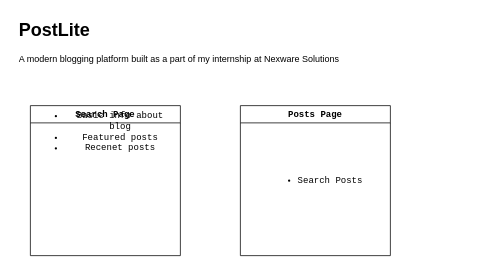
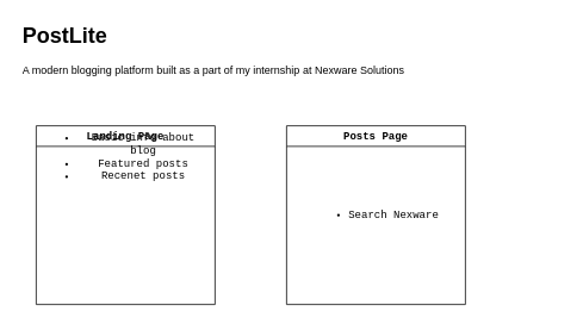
  <mxCell id="0" />
  <mxCell id="1" parent="0" />
  <mxCell id="2" value="&lt;h1&gt;PostLite&lt;/h1&gt;&lt;p&gt;A modern blogging platform built as a part of my internship at Nexware Solutions&lt;/p&gt;" style="text;html=1;strokeColor=none;fillColor=none;spacing=5;spacingTop=-20;whiteSpace=wrap;overflow=hidden;rounded=0;" vertex="1" parent="1"><mxGeometry x="20" y="20" width="610" height="80" as="geometry" /></mxCell>
- <mxCell id="3" value="Search Page" style="swimlane;whiteSpace=wrap;html=1;fontFamily=Courier New;" vertex="1" parent="1"><mxGeometry x="40" y="140" width="200" height="200" as="geometry" /></mxCell>
+ <mxCell id="3" value="Landing Page" style="swimlane;whiteSpace=wrap;html=1;fontFamily=Courier New;" vertex="1" parent="1"><mxGeometry x="40" y="140" width="200" height="200" as="geometry" /></mxCell>
  <mxCell id="4" value="&lt;ul&gt;&lt;li&gt;Basic info about blog&lt;/li&gt;&lt;li&gt;Featured posts&lt;/li&gt;&lt;li&gt;Recenet posts&lt;/li&gt;&lt;/ul&gt;" style="text;html=1;strokeColor=none;fillColor=none;align=center;verticalAlign=middle;whiteSpace=wrap;rounded=0;fontFamily=Courier New;" vertex="1" parent="3"><mxGeometry x="5" y="20" width="190" height="30" as="geometry" /></mxCell>
  <mxCell id="5" value="Posts Page" style="swimlane;whiteSpace=wrap;html=1;fontFamily=Courier New;" vertex="1" parent="1"><mxGeometry x="320" y="140" width="200" height="200" as="geometry" /></mxCell>
- <mxCell id="6" value="&lt;ul&gt;&lt;li&gt;Search Posts&lt;/li&gt;&lt;/ul&gt;" style="text;html=1;strokeColor=none;fillColor=none;align=center;verticalAlign=middle;whiteSpace=wrap;rounded=0;fontFamily=Courier New;" vertex="1" parent="5"><mxGeometry x="5" y="85" width="190" height="30" as="geometry" /></mxCell>
+ <mxCell id="6" value="&lt;ul&gt;&lt;li&gt;Search Nexware&lt;/li&gt;&lt;/ul&gt;" style="text;html=1;strokeColor=none;fillColor=none;align=center;verticalAlign=middle;whiteSpace=wrap;rounded=0;fontFamily=Courier New;" vertex="1" parent="5"><mxGeometry x="5" y="85" width="190" height="30" as="geometry" /></mxCell>
